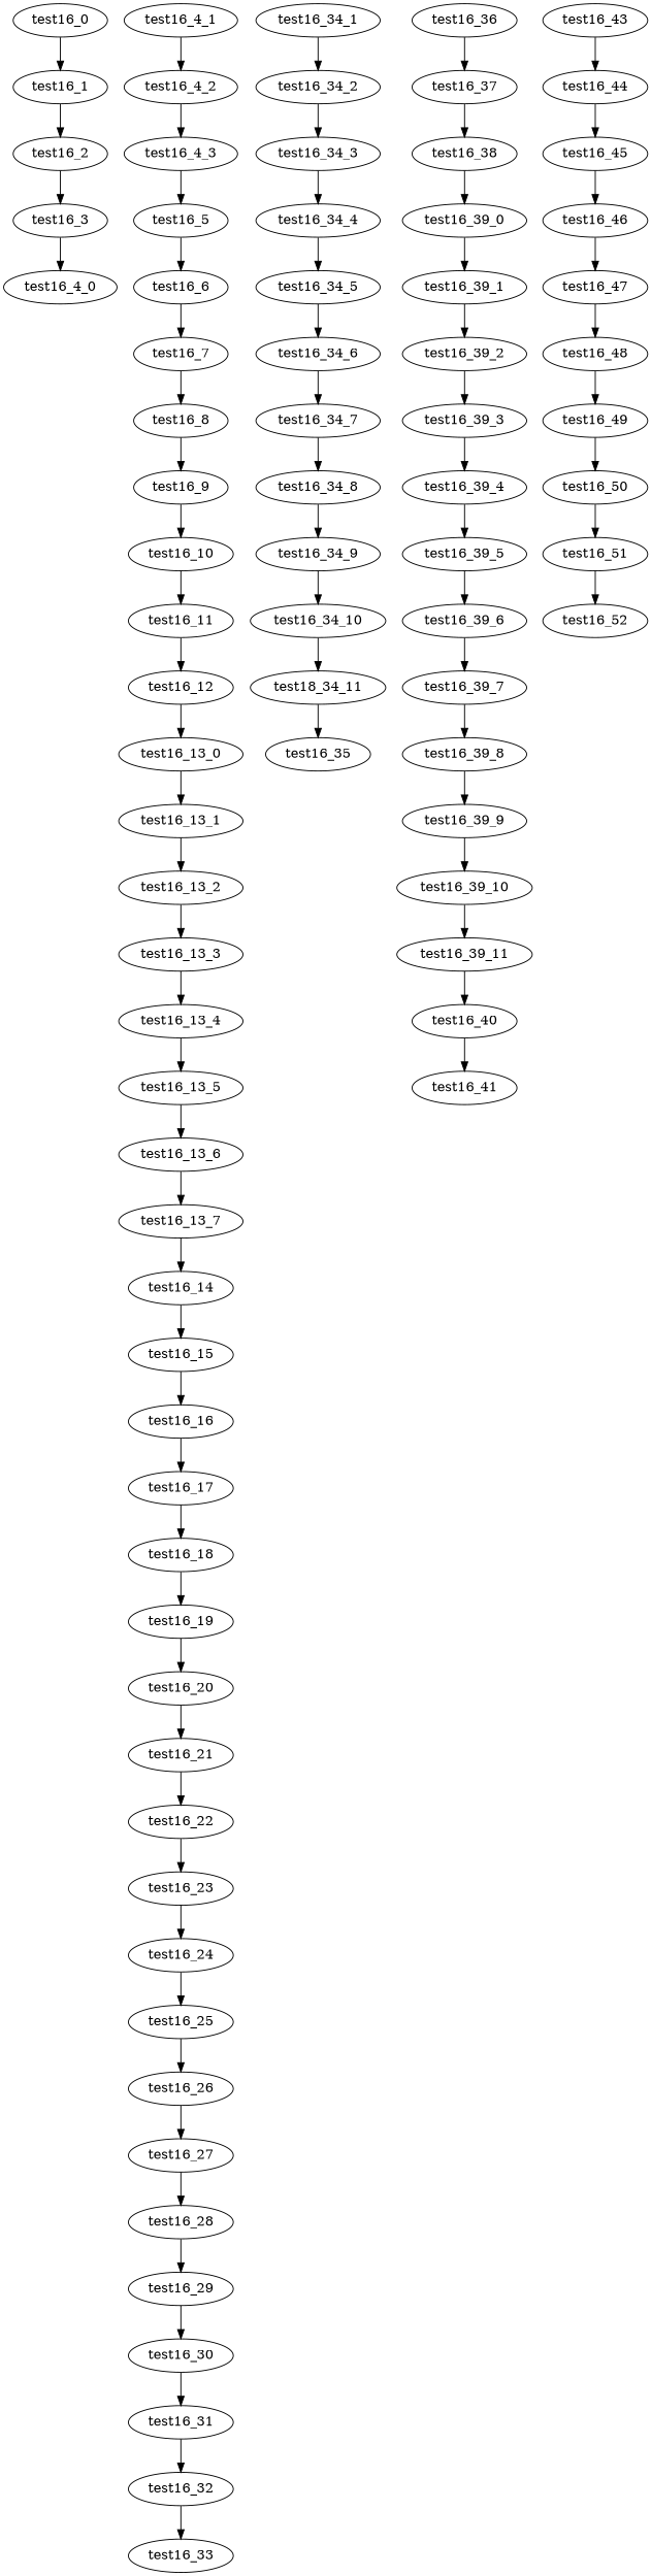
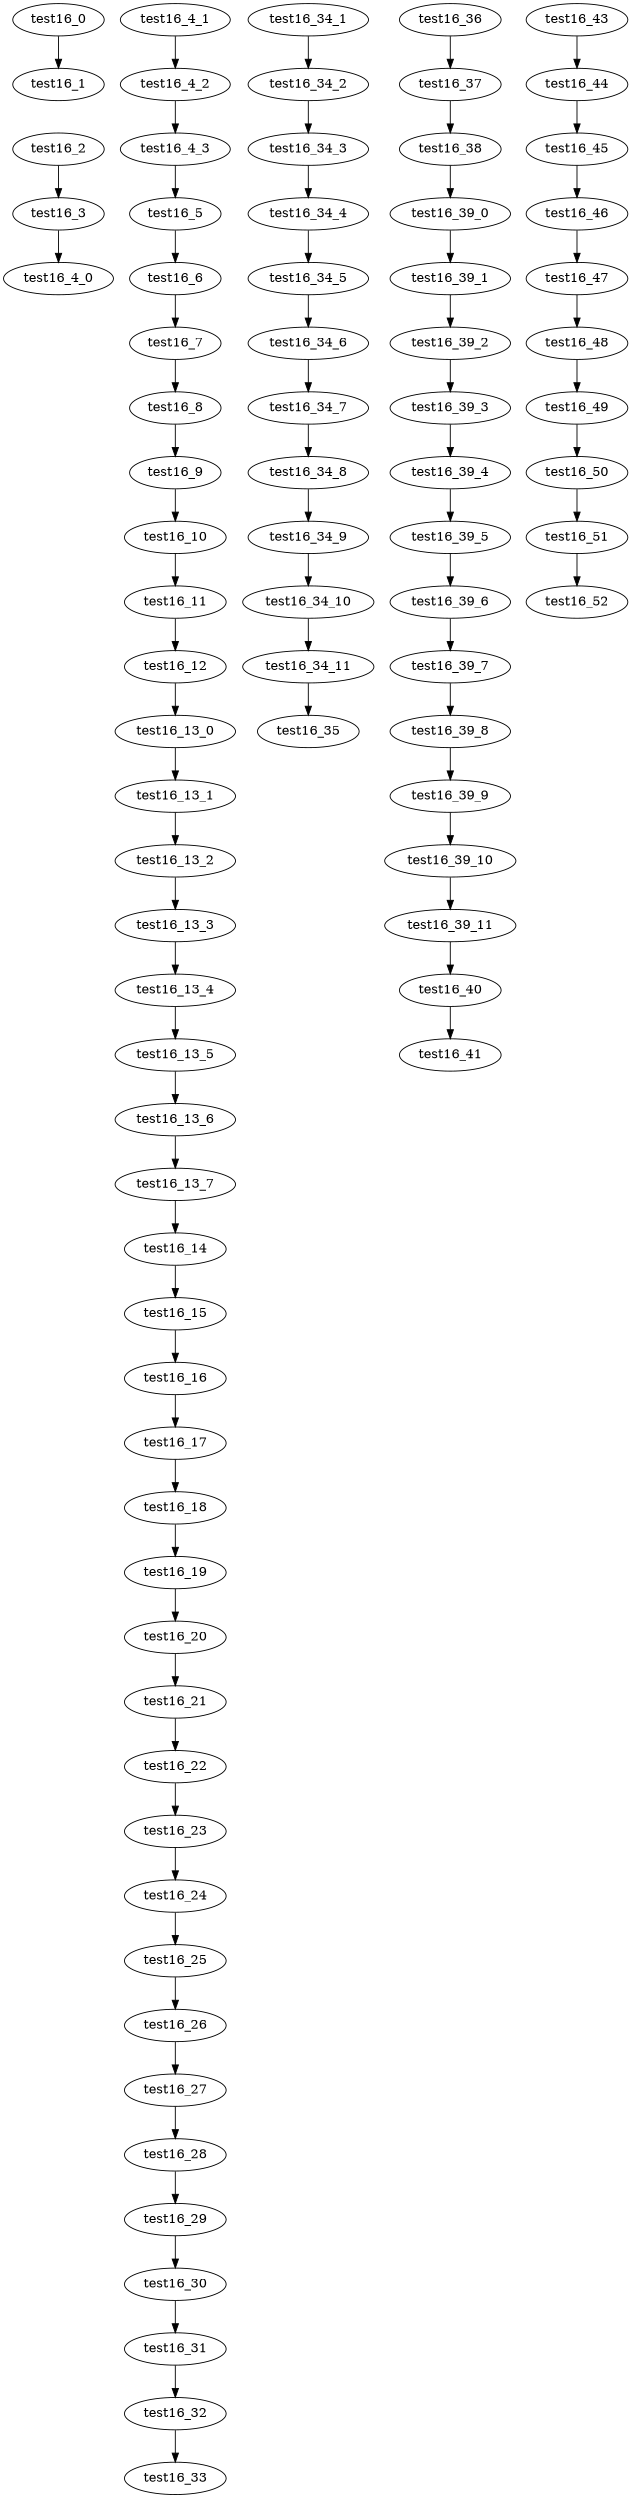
  digraph {
    test16_0
    test16_1
    test16_2
    test16_3
    test16_4_0
    test16_4_1
    test16_4_2
    test16_4_3
    test16_5
    test16_6
    test16_7
    test16_8
    test16_9
    test16_10
    test16_11
    test16_12
    test16_13_0
    test16_13_1
    test16_13_2
    test16_13_3
    test16_13_4
    test16_13_5
    test16_13_6
    test16_13_7
    test16_14
    test16_15
    test16_16
    test16_17
    test16_18
    test16_19
    test16_20
    test16_21
    test16_22
    test16_23
    test16_24
    test16_25
    test16_26
    test16_27
    test16_28
    test16_29
    test16_30
    test16_31
    test16_32
    test16_33
    test16_34_1
    test16_34_2
    test16_34_3
    test16_34_4
    test16_34_5
    test16_34_6
    test16_34_7
    test16_34_8
    test16_34_9
    test16_34_10
-   test16_34_11 [label=test18_34_11]
+   test16_34_11
    test16_35
    test16_36
    test16_37
    test16_38
    test16_39_0
    test16_39_1
    test16_39_2
    test16_39_3
    test16_39_4
    test16_39_5
    test16_39_6
    test16_39_7
    test16_39_8
    test16_39_9
    test16_39_10
    test16_39_11
    test16_40
    test16_41
    test16_43
    test16_44
    test16_45
    test16_46
    test16_47
    test16_48
    test16_49
    test16_50
    test16_51
    test16_52
    test16_0 -> test16_1
-   test16_1 -> test16_2
    test16_2 -> test16_3
    test16_3 -> test16_4_0
    test16_4_1 -> test16_4_2
    test16_4_2 -> test16_4_3
    test16_4_3 -> test16_5
    test16_5 -> test16_6
    test16_6 -> test16_7
    test16_7 -> test16_8
    test16_8 -> test16_9
    test16_9 -> test16_10
    test16_10 -> test16_11
    test16_11 -> test16_12
    test16_12 -> test16_13_0
    test16_13_0 -> test16_13_1
    test16_13_1 -> test16_13_2
    test16_13_2 -> test16_13_3
    test16_13_3 -> test16_13_4
    test16_13_4 -> test16_13_5
    test16_13_5 -> test16_13_6
    test16_13_6 -> test16_13_7
    test16_13_7 -> test16_14
    test16_14 -> test16_15
    test16_15 -> test16_16
    test16_16 -> test16_17
    test16_17 -> test16_18
    test16_18 -> test16_19
    test16_19 -> test16_20
    test16_20 -> test16_21
    test16_21 -> test16_22
    test16_22 -> test16_23
    test16_23 -> test16_24
    test16_24 -> test16_25
    test16_25 -> test16_26
    test16_26 -> test16_27
    test16_27 -> test16_28
    test16_28 -> test16_29
    test16_29 -> test16_30
    test16_30 -> test16_31
    test16_31 -> test16_32
    test16_32 -> test16_33
    test16_34_1 -> test16_34_2
    test16_34_2 -> test16_34_3
    test16_34_3 -> test16_34_4
    test16_34_4 -> test16_34_5
    test16_34_5 -> test16_34_6
    test16_34_6 -> test16_34_7
    test16_34_7 -> test16_34_8
    test16_34_8 -> test16_34_9
    test16_34_9 -> test16_34_10
    test16_34_10 -> test16_34_11
    test16_34_11 -> test16_35
    test16_36 -> test16_37
    test16_37 -> test16_38
    test16_38 -> test16_39_0
    test16_39_0 -> test16_39_1
    test16_39_1 -> test16_39_2
    test16_39_2 -> test16_39_3
    test16_39_3 -> test16_39_4
    test16_39_4 -> test16_39_5
    test16_39_5 -> test16_39_6
    test16_39_6 -> test16_39_7
    test16_39_7 -> test16_39_8
    test16_39_8 -> test16_39_9
    test16_39_9 -> test16_39_10
    test16_39_10 -> test16_39_11
    test16_39_11 -> test16_40
    test16_40 -> test16_41
    test16_43 -> test16_44
    test16_44 -> test16_45
    test16_45 -> test16_46
    test16_46 -> test16_47
    test16_47 -> test16_48
    test16_48 -> test16_49
    test16_49 -> test16_50
    test16_50 -> test16_51
    test16_51 -> test16_52
  }
